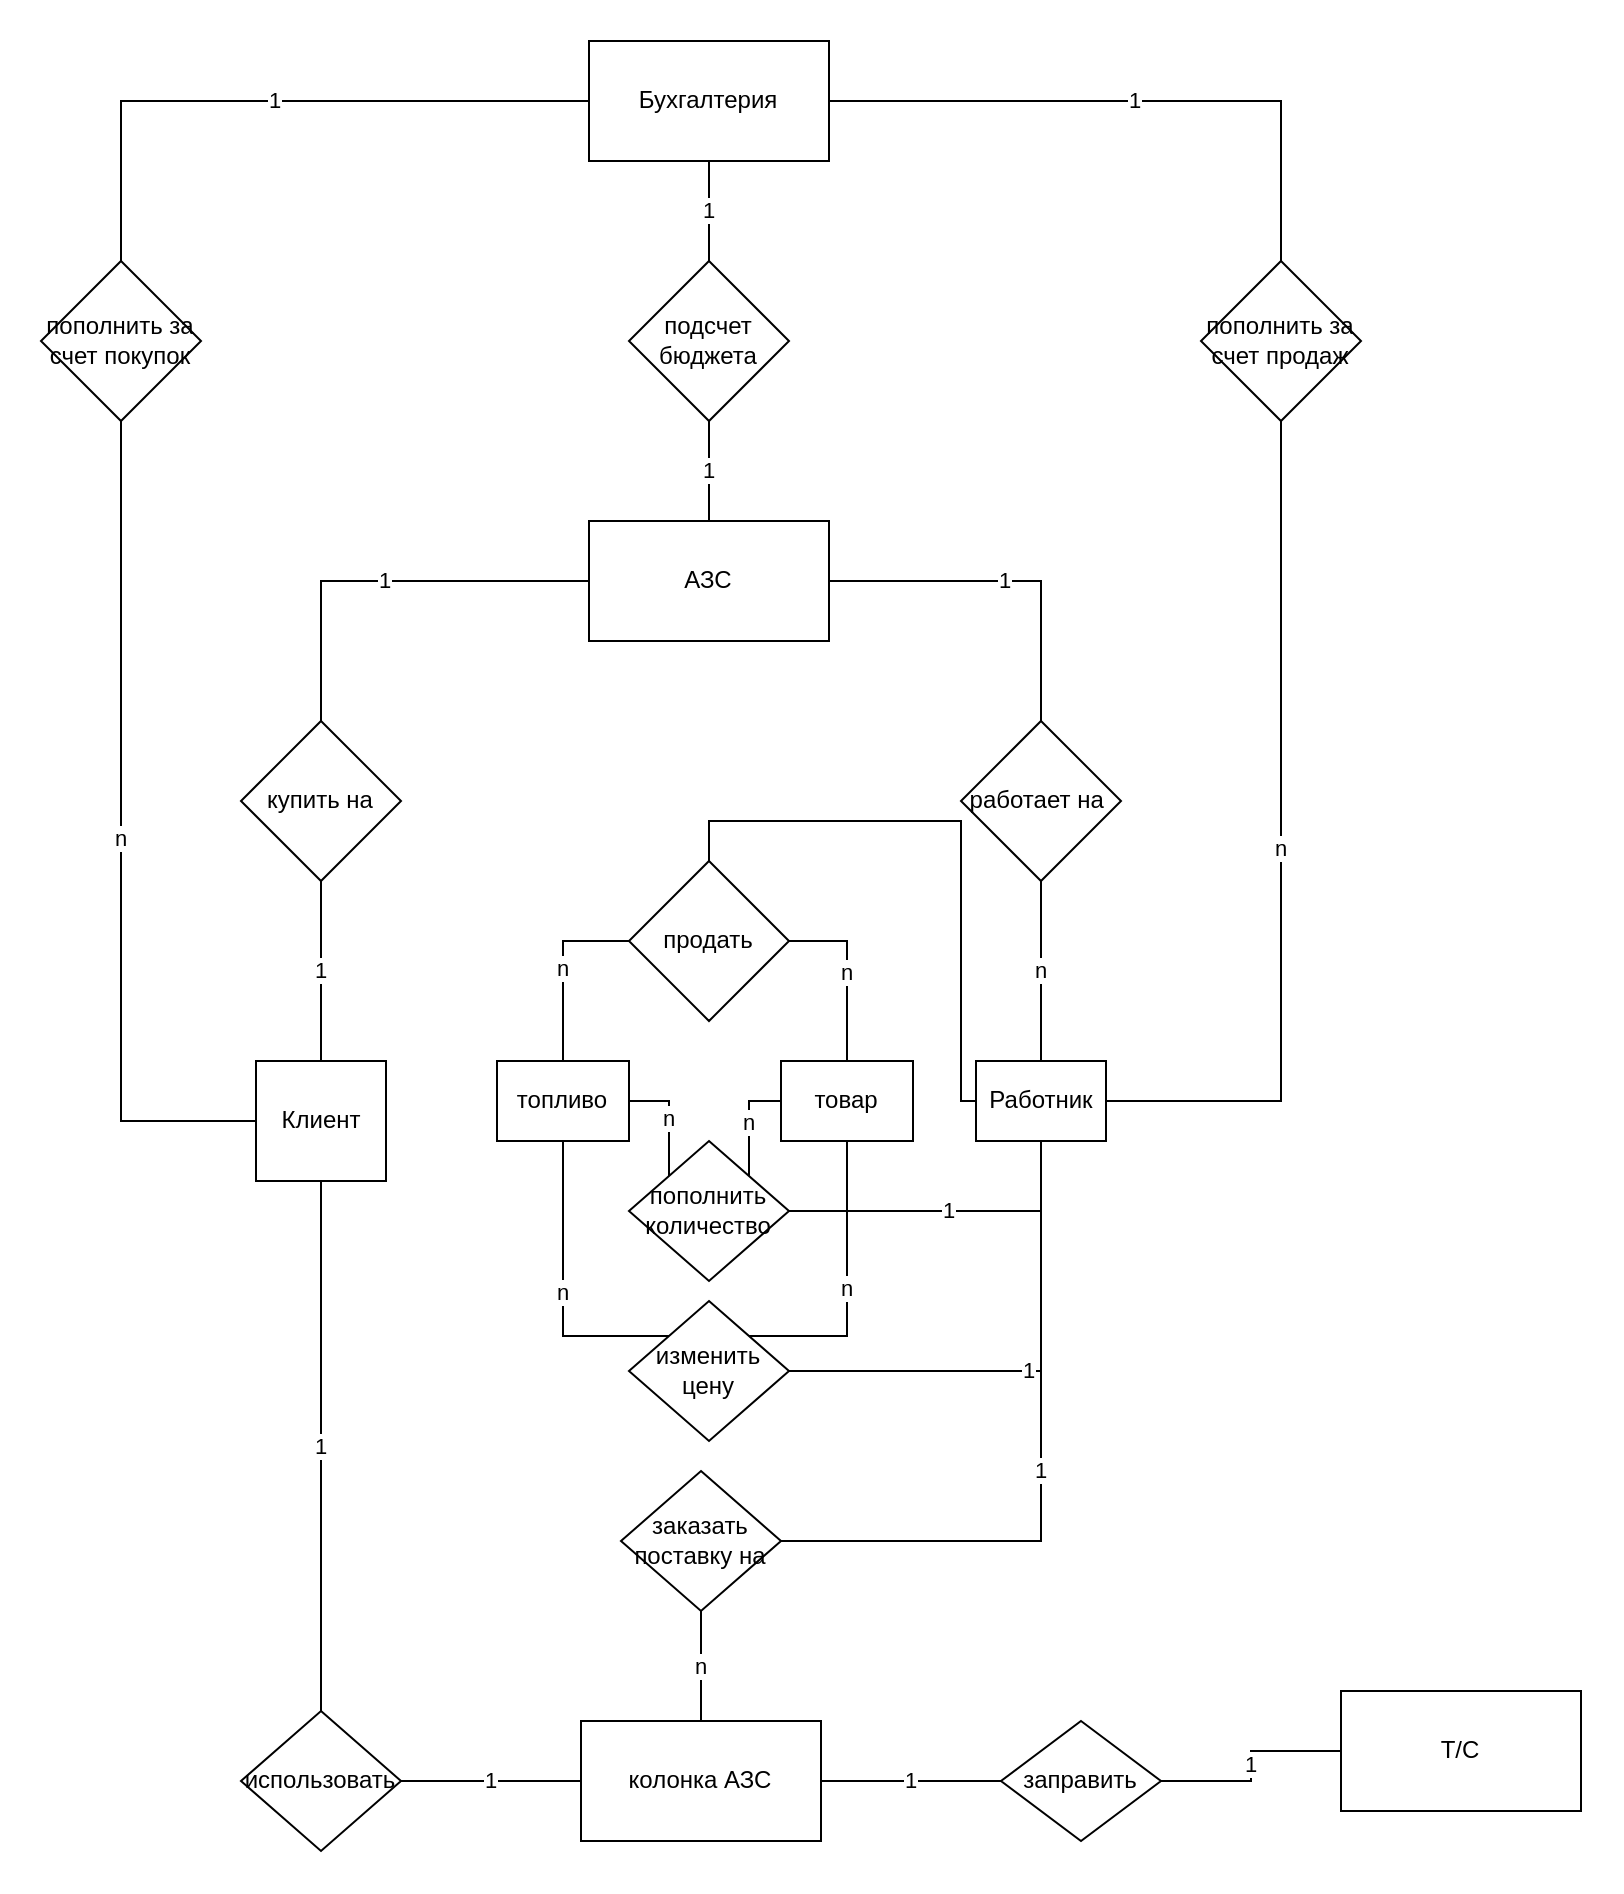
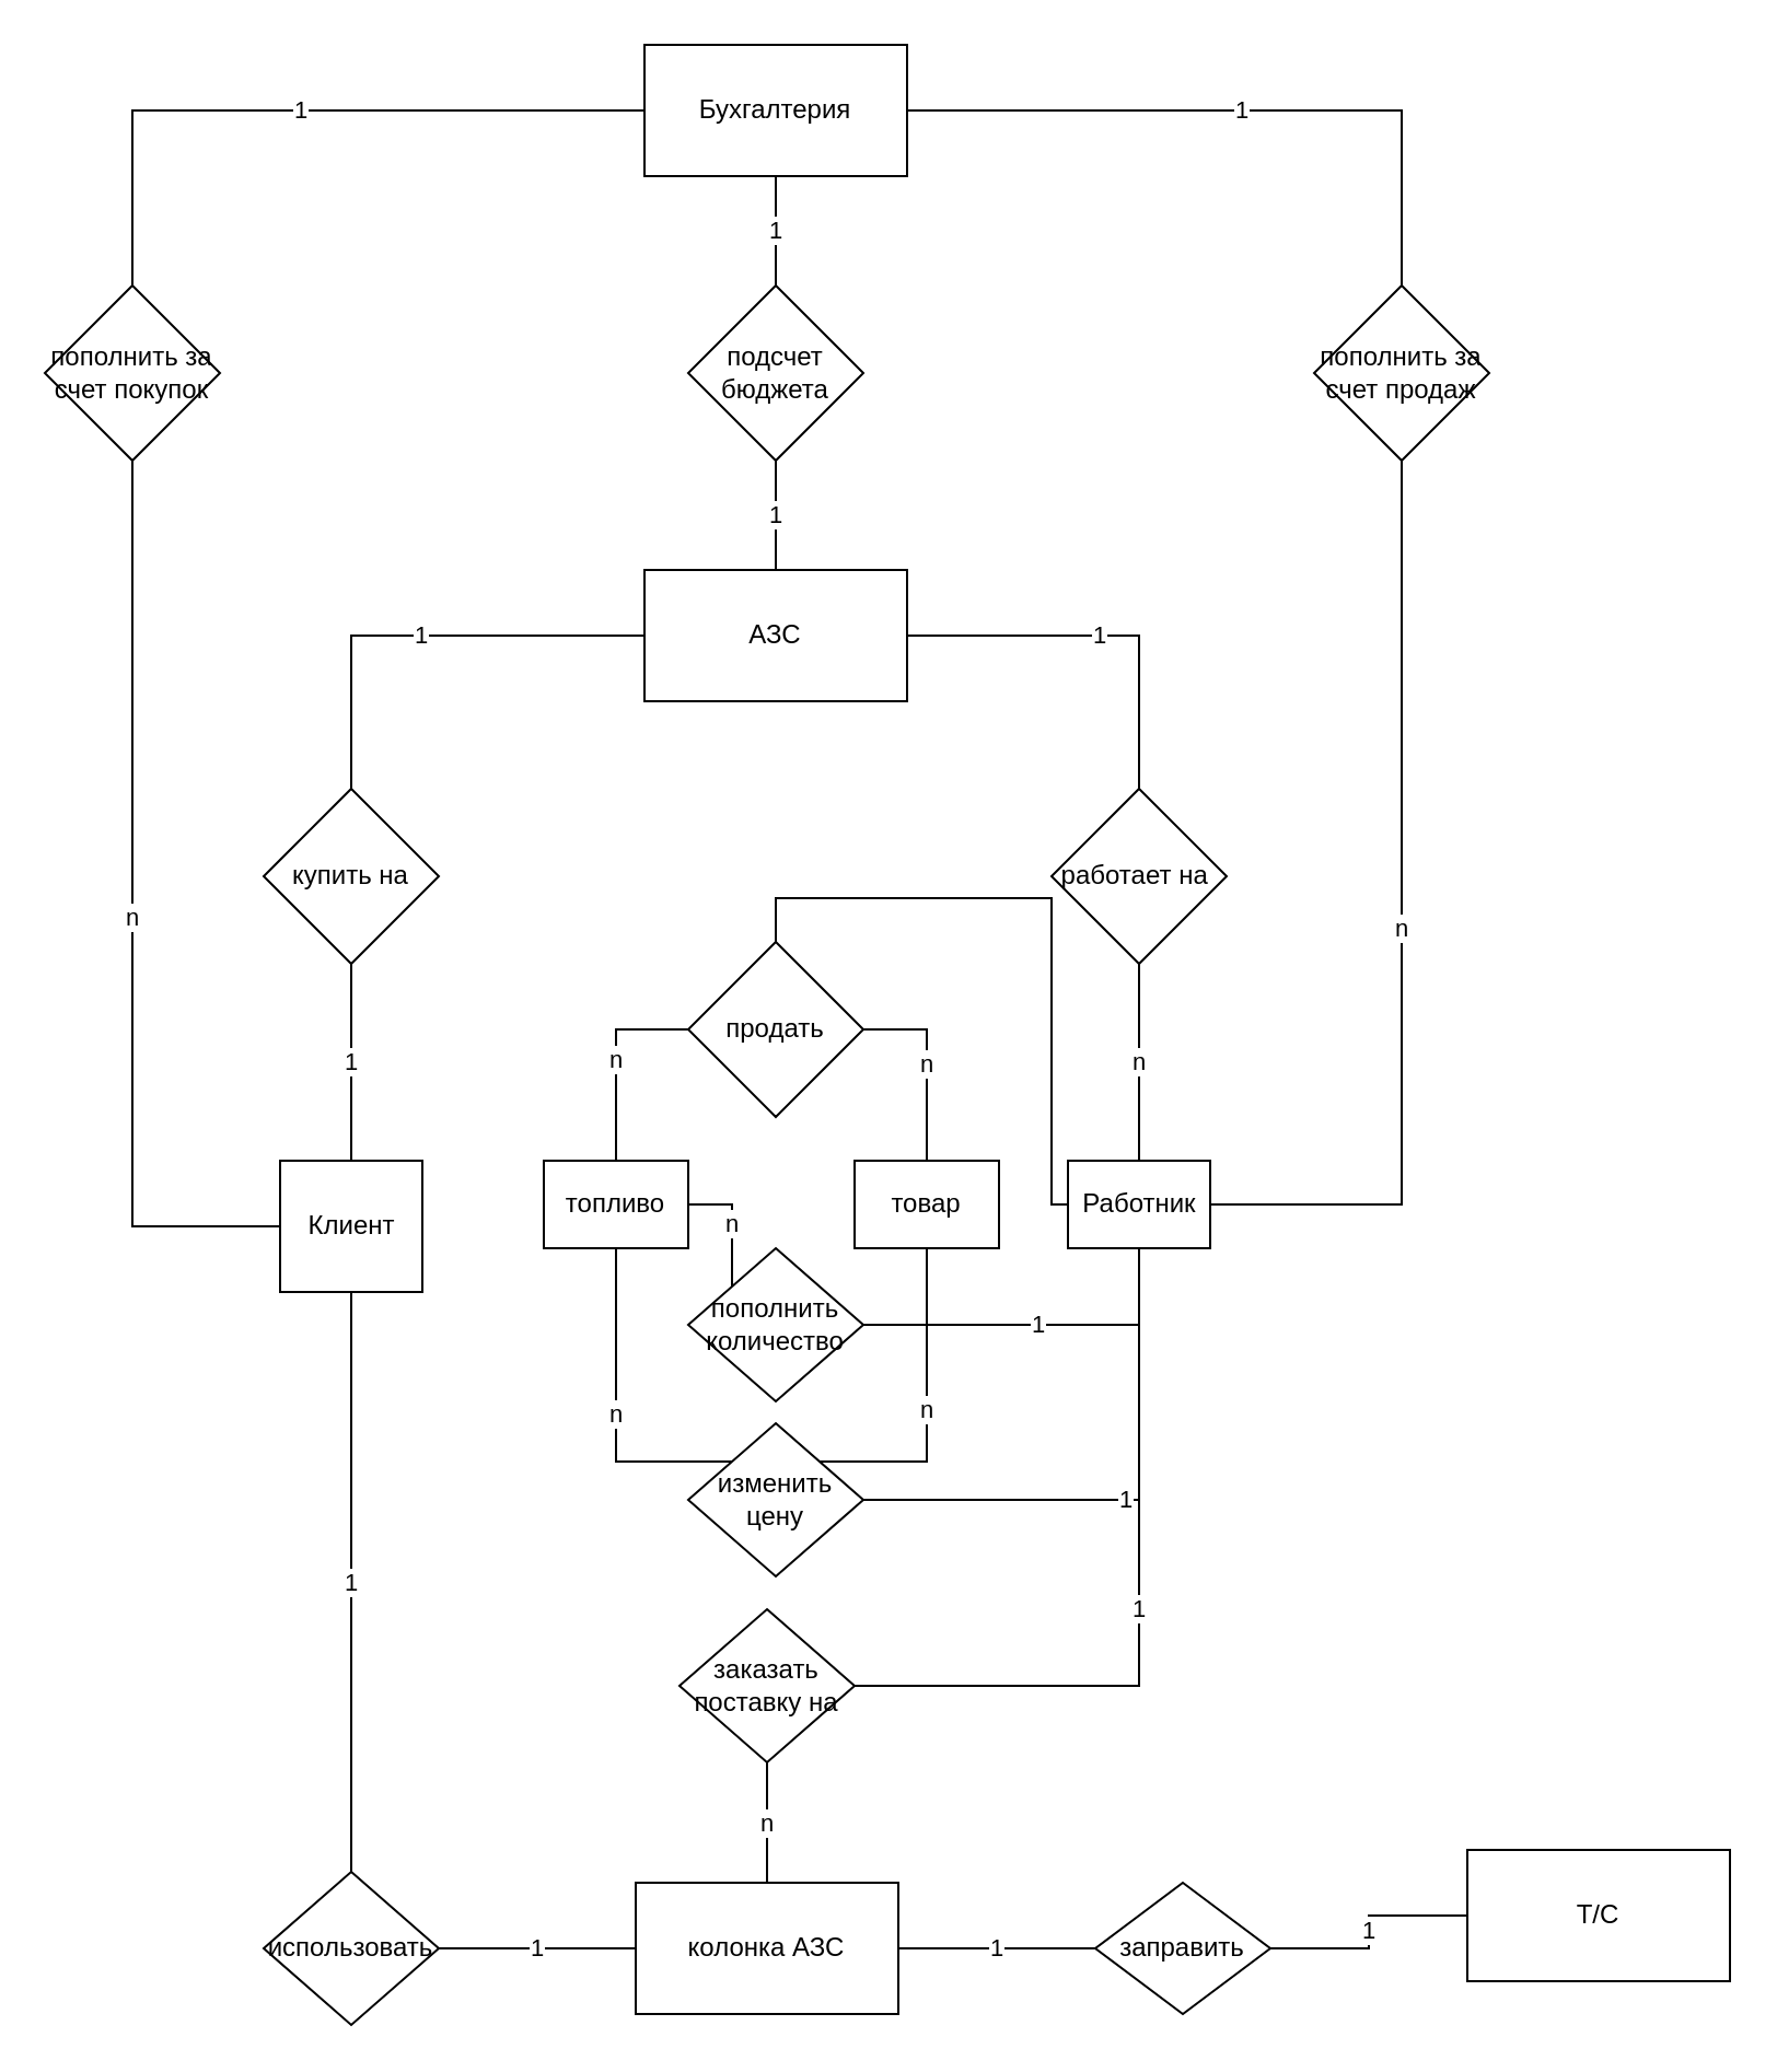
  <mxCell id="0" />
  <mxCell id="1" parent="0" />
  <mxCell id="2" value="1" style="edgeStyle=orthogonalEdgeStyle;rounded=0;orthogonalLoop=1;jettySize=auto;html=1;exitX=0.5;exitY=0;exitDx=0;exitDy=0;entryX=0.5;entryY=1;entryDx=0;entryDy=0;endArrow=none;endFill=0;" edge="1" parent="1" source="5" target="14"><mxGeometry relative="1" as="geometry" /></mxCell>
  <mxCell id="3" value="1" style="edgeStyle=orthogonalEdgeStyle;rounded=0;orthogonalLoop=1;jettySize=auto;html=1;exitX=0.5;exitY=1;exitDx=0;exitDy=0;endArrow=none;endFill=0;" edge="1" parent="1" source="5" target="18"><mxGeometry relative="1" as="geometry"><mxPoint x="166" y="570" as="sourcePoint" /></mxGeometry></mxCell>
  <mxCell id="4" value="n" style="edgeStyle=orthogonalEdgeStyle;rounded=0;orthogonalLoop=1;jettySize=auto;html=1;exitX=0;exitY=0.5;exitDx=0;exitDy=0;entryX=0.5;entryY=1;entryDx=0;entryDy=0;endArrow=none;endFill=0;" edge="1" parent="1" source="5" target="43"><mxGeometry relative="1" as="geometry" /></mxCell>
  <mxCell id="5" value="Клиент" style="rounded=0;whiteSpace=wrap;html=1;" vertex="1" parent="1"><mxGeometry x="127.5" y="530" width="65" height="60" as="geometry" /></mxCell>
  <mxCell id="6" value="n" style="edgeStyle=orthogonalEdgeStyle;rounded=0;orthogonalLoop=1;jettySize=auto;html=1;exitX=0.5;exitY=0;exitDx=0;exitDy=0;entryX=0.5;entryY=1;entryDx=0;entryDy=0;endArrow=none;endFill=0;" edge="1" parent="1" source="12" target="20"><mxGeometry relative="1" as="geometry" /></mxCell>
  <mxCell id="7" value="1" style="edgeStyle=orthogonalEdgeStyle;rounded=0;orthogonalLoop=1;jettySize=auto;html=1;exitX=0.5;exitY=1;exitDx=0;exitDy=0;endArrow=none;endFill=0;entryX=1;entryY=0.5;entryDx=0;entryDy=0;" edge="1" parent="1" source="12" target="29"><mxGeometry relative="1" as="geometry" /></mxCell>
  <mxCell id="8" value="1" style="edgeStyle=orthogonalEdgeStyle;rounded=0;orthogonalLoop=1;jettySize=auto;html=1;exitX=0.5;exitY=1;exitDx=0;exitDy=0;entryX=1;entryY=0.5;entryDx=0;entryDy=0;endArrow=none;endFill=0;" edge="1" parent="1" source="12" target="32"><mxGeometry relative="1" as="geometry" /></mxCell>
  <mxCell id="9" style="edgeStyle=orthogonalEdgeStyle;rounded=0;orthogonalLoop=1;jettySize=auto;html=1;exitX=0.25;exitY=0;exitDx=0;exitDy=0;entryX=0.5;entryY=0;entryDx=0;entryDy=0;endArrow=none;endFill=0;" edge="1" parent="1" source="12" target="23"><mxGeometry relative="1" as="geometry"><Array as="points"><mxPoint x="504" y="550" /><mxPoint x="480" y="550" /><mxPoint x="480" y="410" /><mxPoint x="354" y="410" /></Array></mxGeometry></mxCell>
  <mxCell id="10" value="n" style="edgeStyle=orthogonalEdgeStyle;rounded=0;orthogonalLoop=1;jettySize=auto;html=1;exitX=1;exitY=0.5;exitDx=0;exitDy=0;entryX=0.5;entryY=1;entryDx=0;entryDy=0;endArrow=none;endFill=0;" edge="1" parent="1" source="12" target="41"><mxGeometry relative="1" as="geometry" /></mxCell>
  <mxCell id="11" value="1" style="edgeStyle=orthogonalEdgeStyle;rounded=0;orthogonalLoop=1;jettySize=auto;html=1;exitX=0.5;exitY=1;exitDx=0;exitDy=0;entryX=1;entryY=0.5;entryDx=0;entryDy=0;endArrow=none;endFill=0;" edge="1" parent="1" source="12" target="45"><mxGeometry relative="1" as="geometry" /></mxCell>
  <mxCell id="12" value="Работник" style="rounded=0;whiteSpace=wrap;html=1;" vertex="1" parent="1"><mxGeometry x="487.5" y="530" width="65" height="40" as="geometry" /></mxCell>
  <mxCell id="13" value="1" style="edgeStyle=orthogonalEdgeStyle;rounded=0;orthogonalLoop=1;jettySize=auto;html=1;exitX=0.5;exitY=0;exitDx=0;exitDy=0;entryX=0;entryY=0.5;entryDx=0;entryDy=0;endArrow=none;endFill=0;" edge="1" parent="1" source="14" target="16"><mxGeometry relative="1" as="geometry" /></mxCell>
  <mxCell id="14" value="купить на" style="rhombus;whiteSpace=wrap;html=1;" vertex="1" parent="1"><mxGeometry x="120" y="360" width="80" height="80" as="geometry" /></mxCell>
  <mxCell id="15" value="1" style="edgeStyle=orthogonalEdgeStyle;rounded=0;orthogonalLoop=1;jettySize=auto;html=1;exitX=0.5;exitY=0;exitDx=0;exitDy=0;entryX=0.5;entryY=1;entryDx=0;entryDy=0;endArrow=none;endFill=0;" edge="1" parent="1" source="16" target="35"><mxGeometry relative="1" as="geometry" /></mxCell>
  <mxCell id="16" value="АЗС" style="rounded=0;whiteSpace=wrap;html=1;" vertex="1" parent="1"><mxGeometry x="294" y="260" width="120" height="60" as="geometry" /></mxCell>
  <mxCell id="17" value="1" style="edgeStyle=orthogonalEdgeStyle;rounded=0;orthogonalLoop=1;jettySize=auto;html=1;exitX=1;exitY=0.5;exitDx=0;exitDy=0;endArrow=none;endFill=0;" edge="1" parent="1" source="18" target="26"><mxGeometry relative="1" as="geometry" /></mxCell>
  <mxCell id="18" value="использовать" style="rhombus;whiteSpace=wrap;html=1;" vertex="1" parent="1"><mxGeometry x="120" y="855" width="80" height="70" as="geometry" /></mxCell>
  <mxCell id="19" value="1" style="edgeStyle=orthogonalEdgeStyle;rounded=0;orthogonalLoop=1;jettySize=auto;html=1;exitX=0.5;exitY=0;exitDx=0;exitDy=0;entryX=1;entryY=0.5;entryDx=0;entryDy=0;endArrow=none;endFill=0;" edge="1" parent="1" source="20" target="16"><mxGeometry relative="1" as="geometry" /></mxCell>
  <mxCell id="20" value="работает на&amp;nbsp;" style="rhombus;whiteSpace=wrap;html=1;" vertex="1" parent="1"><mxGeometry x="480" y="360" width="80" height="80" as="geometry" /></mxCell>
  <mxCell id="21" value="n" style="edgeStyle=orthogonalEdgeStyle;rounded=0;orthogonalLoop=1;jettySize=auto;html=1;exitX=0;exitY=0.5;exitDx=0;exitDy=0;entryX=0.5;entryY=0;entryDx=0;entryDy=0;endArrow=none;endFill=0;" edge="1" parent="1" source="23" target="24"><mxGeometry relative="1" as="geometry" /></mxCell>
  <mxCell id="22" value="n" style="edgeStyle=orthogonalEdgeStyle;rounded=0;orthogonalLoop=1;jettySize=auto;html=1;exitX=1;exitY=0.5;exitDx=0;exitDy=0;endArrow=none;endFill=0;" edge="1" parent="1" source="23" target="25"><mxGeometry relative="1" as="geometry" /></mxCell>
  <mxCell id="23" value="продать" style="rhombus;whiteSpace=wrap;html=1;" vertex="1" parent="1"><mxGeometry x="314" y="430" width="80" height="80" as="geometry" /></mxCell>
  <mxCell id="24" value="топливо" style="rounded=0;whiteSpace=wrap;html=1;" vertex="1" parent="1"><mxGeometry x="248" y="530" width="66" height="40" as="geometry" /></mxCell>
  <mxCell id="25" value="товар" style="rounded=0;whiteSpace=wrap;html=1;" vertex="1" parent="1"><mxGeometry x="390" y="530" width="66" height="40" as="geometry" /></mxCell>
  <mxCell id="26" value="колонка АЗС" style="rounded=0;whiteSpace=wrap;html=1;" vertex="1" parent="1"><mxGeometry x="290" y="860" width="120" height="60" as="geometry" /></mxCell>
- <mxCell id="27" value="n" style="edgeStyle=orthogonalEdgeStyle;rounded=0;orthogonalLoop=1;jettySize=auto;html=1;exitX=1;exitY=0;exitDx=0;exitDy=0;entryX=0;entryY=0.5;entryDx=0;entryDy=0;endArrow=none;endFill=0;" edge="1" parent="1" source="29" target="25"><mxGeometry relative="1" as="geometry" /></mxCell>
  <mxCell id="28" value="n" style="edgeStyle=orthogonalEdgeStyle;rounded=0;orthogonalLoop=1;jettySize=auto;html=1;exitX=0;exitY=0;exitDx=0;exitDy=0;entryX=1;entryY=0.5;entryDx=0;entryDy=0;endArrow=none;endFill=0;" edge="1" parent="1" source="29" target="24"><mxGeometry relative="1" as="geometry" /></mxCell>
  <mxCell id="29" value="пополнить количество" style="rhombus;whiteSpace=wrap;html=1;" vertex="1" parent="1"><mxGeometry x="314" y="570" width="80" height="70" as="geometry" /></mxCell>
  <mxCell id="30" value="n" style="edgeStyle=orthogonalEdgeStyle;rounded=0;orthogonalLoop=1;jettySize=auto;html=1;exitX=0;exitY=0;exitDx=0;exitDy=0;entryX=0.5;entryY=1;entryDx=0;entryDy=0;endArrow=none;endFill=0;" edge="1" parent="1" source="32" target="24"><mxGeometry relative="1" as="geometry"><Array as="points"><mxPoint x="281" y="668" /></Array></mxGeometry></mxCell>
  <mxCell id="31" value="n" style="edgeStyle=orthogonalEdgeStyle;rounded=0;orthogonalLoop=1;jettySize=auto;html=1;exitX=1;exitY=0;exitDx=0;exitDy=0;entryX=0.5;entryY=1;entryDx=0;entryDy=0;endArrow=none;endFill=0;" edge="1" parent="1" source="32" target="25"><mxGeometry relative="1" as="geometry"><Array as="points"><mxPoint x="423" y="668" /></Array></mxGeometry></mxCell>
  <mxCell id="32" value="изменить цену" style="rhombus;whiteSpace=wrap;html=1;" vertex="1" parent="1"><mxGeometry x="314" y="650" width="80" height="70" as="geometry" /></mxCell>
  <mxCell id="33" value="Бухгалтерия" style="rounded=0;whiteSpace=wrap;html=1;" vertex="1" parent="1"><mxGeometry x="294" y="20" width="120" height="60" as="geometry" /></mxCell>
  <mxCell id="34" value="1" style="edgeStyle=orthogonalEdgeStyle;rounded=0;orthogonalLoop=1;jettySize=auto;html=1;exitX=0.5;exitY=0;exitDx=0;exitDy=0;entryX=0.5;entryY=1;entryDx=0;entryDy=0;endArrow=none;endFill=0;" edge="1" parent="1" source="35" target="33"><mxGeometry relative="1" as="geometry" /></mxCell>
  <mxCell id="35" value="подсчет бюджета" style="rhombus;whiteSpace=wrap;html=1;" vertex="1" parent="1"><mxGeometry x="314" y="130" width="80" height="80" as="geometry" /></mxCell>
  <mxCell id="36" value="1" style="edgeStyle=orthogonalEdgeStyle;rounded=0;orthogonalLoop=1;jettySize=auto;html=1;exitX=0;exitY=0.5;exitDx=0;exitDy=0;entryX=1;entryY=0.5;entryDx=0;entryDy=0;endArrow=none;endFill=0;" edge="1" parent="1" source="38" target="26"><mxGeometry relative="1" as="geometry" /></mxCell>
  <mxCell id="37" value="1" style="edgeStyle=orthogonalEdgeStyle;rounded=0;orthogonalLoop=1;jettySize=auto;html=1;exitX=1;exitY=0.5;exitDx=0;exitDy=0;entryX=0;entryY=0.5;entryDx=0;entryDy=0;endArrow=none;endFill=0;" edge="1" parent="1" source="38" target="39"><mxGeometry relative="1" as="geometry" /></mxCell>
  <mxCell id="38" value="заправить" style="rhombus;whiteSpace=wrap;html=1;" vertex="1" parent="1"><mxGeometry x="500" y="860" width="80" height="60" as="geometry" /></mxCell>
  <mxCell id="39" value="Т/C" style="rounded=0;whiteSpace=wrap;html=1;" vertex="1" parent="1"><mxGeometry x="670" y="845" width="120" height="60" as="geometry" /></mxCell>
  <mxCell id="40" value="1" style="edgeStyle=orthogonalEdgeStyle;rounded=0;orthogonalLoop=1;jettySize=auto;html=1;exitX=0.5;exitY=0;exitDx=0;exitDy=0;entryX=1;entryY=0.5;entryDx=0;entryDy=0;endArrow=none;endFill=0;" edge="1" parent="1" source="41" target="33"><mxGeometry relative="1" as="geometry" /></mxCell>
  <mxCell id="41" value="пополнить за счет продаж" style="rhombus;whiteSpace=wrap;html=1;" vertex="1" parent="1"><mxGeometry x="600" y="130" width="80" height="80" as="geometry" /></mxCell>
  <mxCell id="42" value="1" style="edgeStyle=orthogonalEdgeStyle;rounded=0;orthogonalLoop=1;jettySize=auto;html=1;exitX=0.5;exitY=0;exitDx=0;exitDy=0;entryX=0;entryY=0.5;entryDx=0;entryDy=0;endArrow=none;endFill=0;" edge="1" parent="1" source="43" target="33"><mxGeometry relative="1" as="geometry" /></mxCell>
  <mxCell id="43" value="пополнить за счет покупок" style="rhombus;whiteSpace=wrap;html=1;" vertex="1" parent="1"><mxGeometry x="20" y="130" width="80" height="80" as="geometry" /></mxCell>
  <mxCell id="44" value="n" style="edgeStyle=orthogonalEdgeStyle;rounded=0;orthogonalLoop=1;jettySize=auto;html=1;exitX=0.5;exitY=1;exitDx=0;exitDy=0;endArrow=none;endFill=0;" edge="1" parent="1" source="45" target="26"><mxGeometry relative="1" as="geometry" /></mxCell>
  <mxCell id="45" value="заказать поставку на" style="rhombus;whiteSpace=wrap;html=1;" vertex="1" parent="1"><mxGeometry x="310" y="735" width="80" height="70" as="geometry" /></mxCell>
